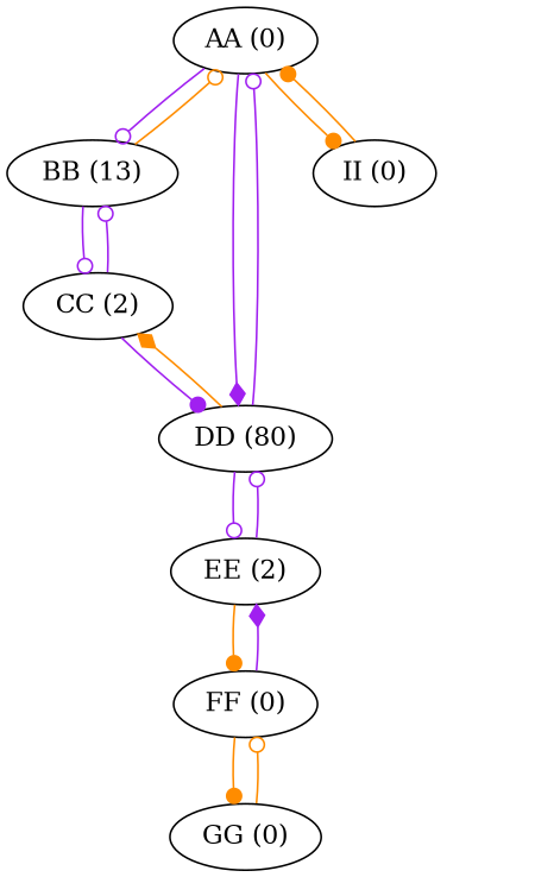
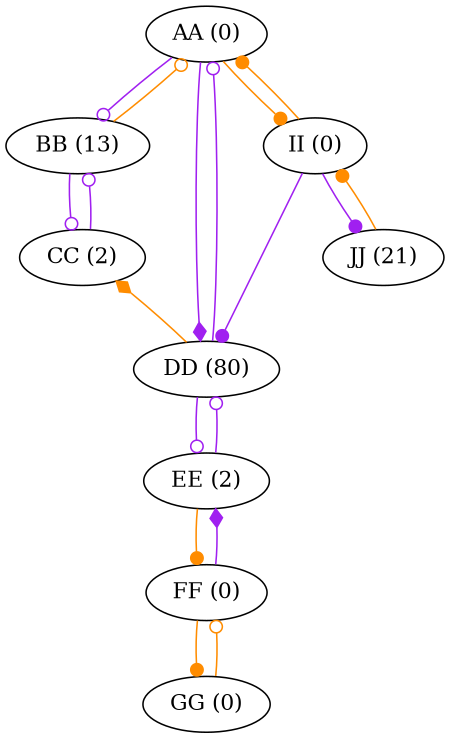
  digraph {
    edge [arrowhead=odot color=purple]
    n1 [label="AA (0)"]
    n2 [label="BB (13)"]
    n3 [label="DD (80)"]
    n4 [label="II (0)"]
    n5 [label="CC (2)"]
    n6 [label="EE (2)"]
+   n7 [label="JJ (21)"]
    n8 [label="FF (0)"]
    n9 [label="GG (0)"]
    n1 -> n2
    n1 -> n3 [arrowhead=diamond]
    n1 -> n4 [arrowhead=dot color=darkorange]
    n2 -> n1 [color=darkorange]
    n2 -> n5
    n3 -> n1
    n3 -> n5 [arrowhead=diamond color=darkorange]
    n3 -> n6
    n4 -> n1 [arrowhead=dot color=darkorange]
+   n4 -> n7 [arrowhead=dot]
    n5 -> n2
-   n5 -> n3 [arrowhead=dot]
+   n4 -> n3 [arrowhead=dot]
    n6 -> n3
    n6 -> n8 [arrowhead=dot color=darkorange]
+   n7 -> n4 [arrowhead=dot color=darkorange]
    n8 -> n6 [arrowhead=diamond]
    n8 -> n9 [arrowhead=dot color=darkorange]
    n9 -> n8 [color=darkorange]
  }
